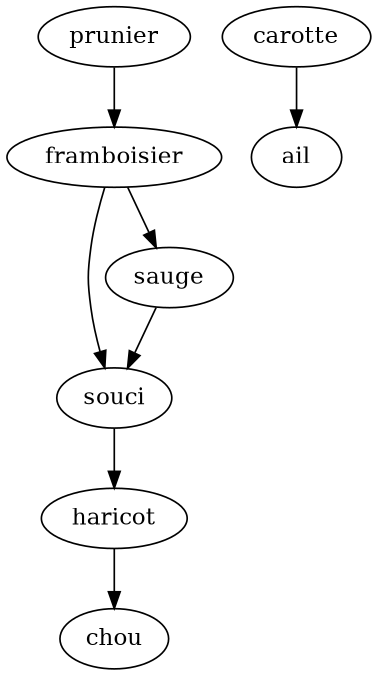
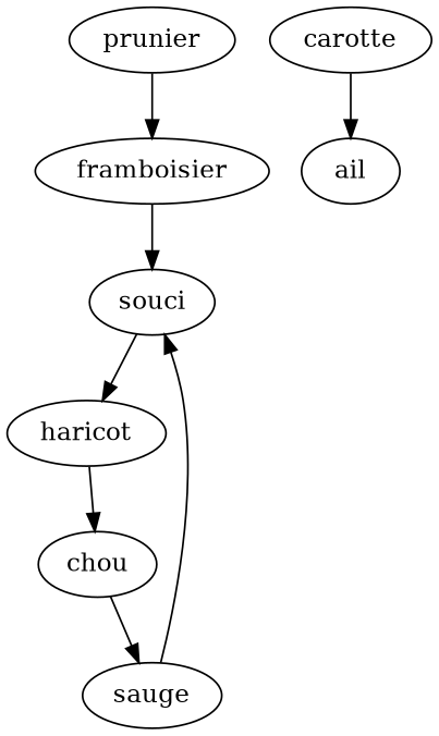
  digraph {
    prunier
    framboisier
    souci
    haricot
    chou
    sauge
    carotte
    ail
    prunier -> framboisier
    framboisier -> souci
    souci -> haricot
    haricot -> chou
-   framboisier -> sauge
+   chou -> sauge
    sauge -> souci
    carotte -> ail
  }
